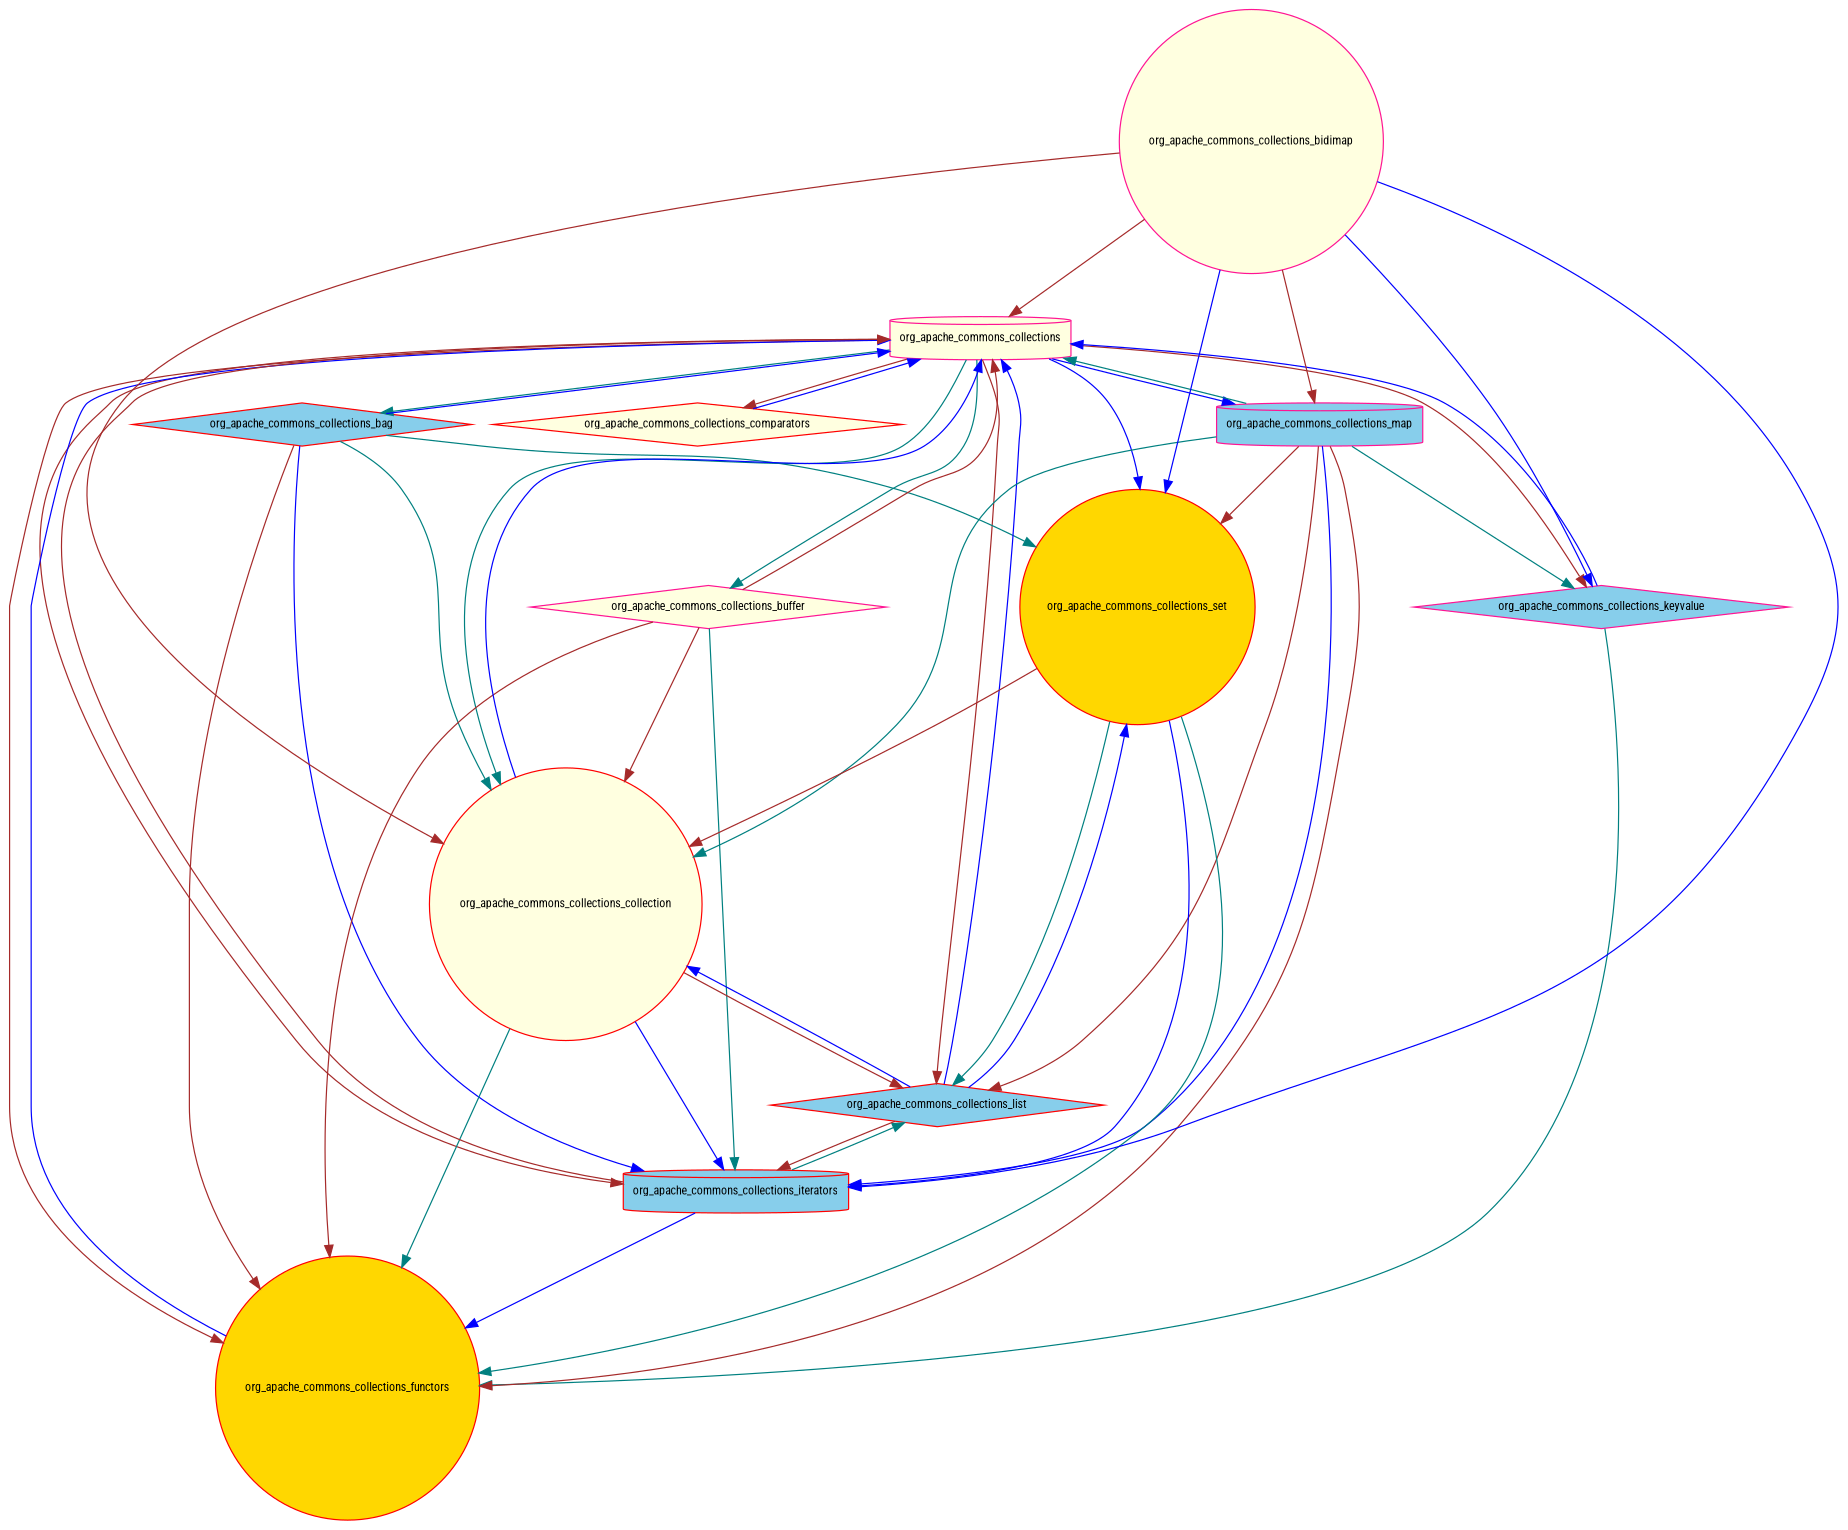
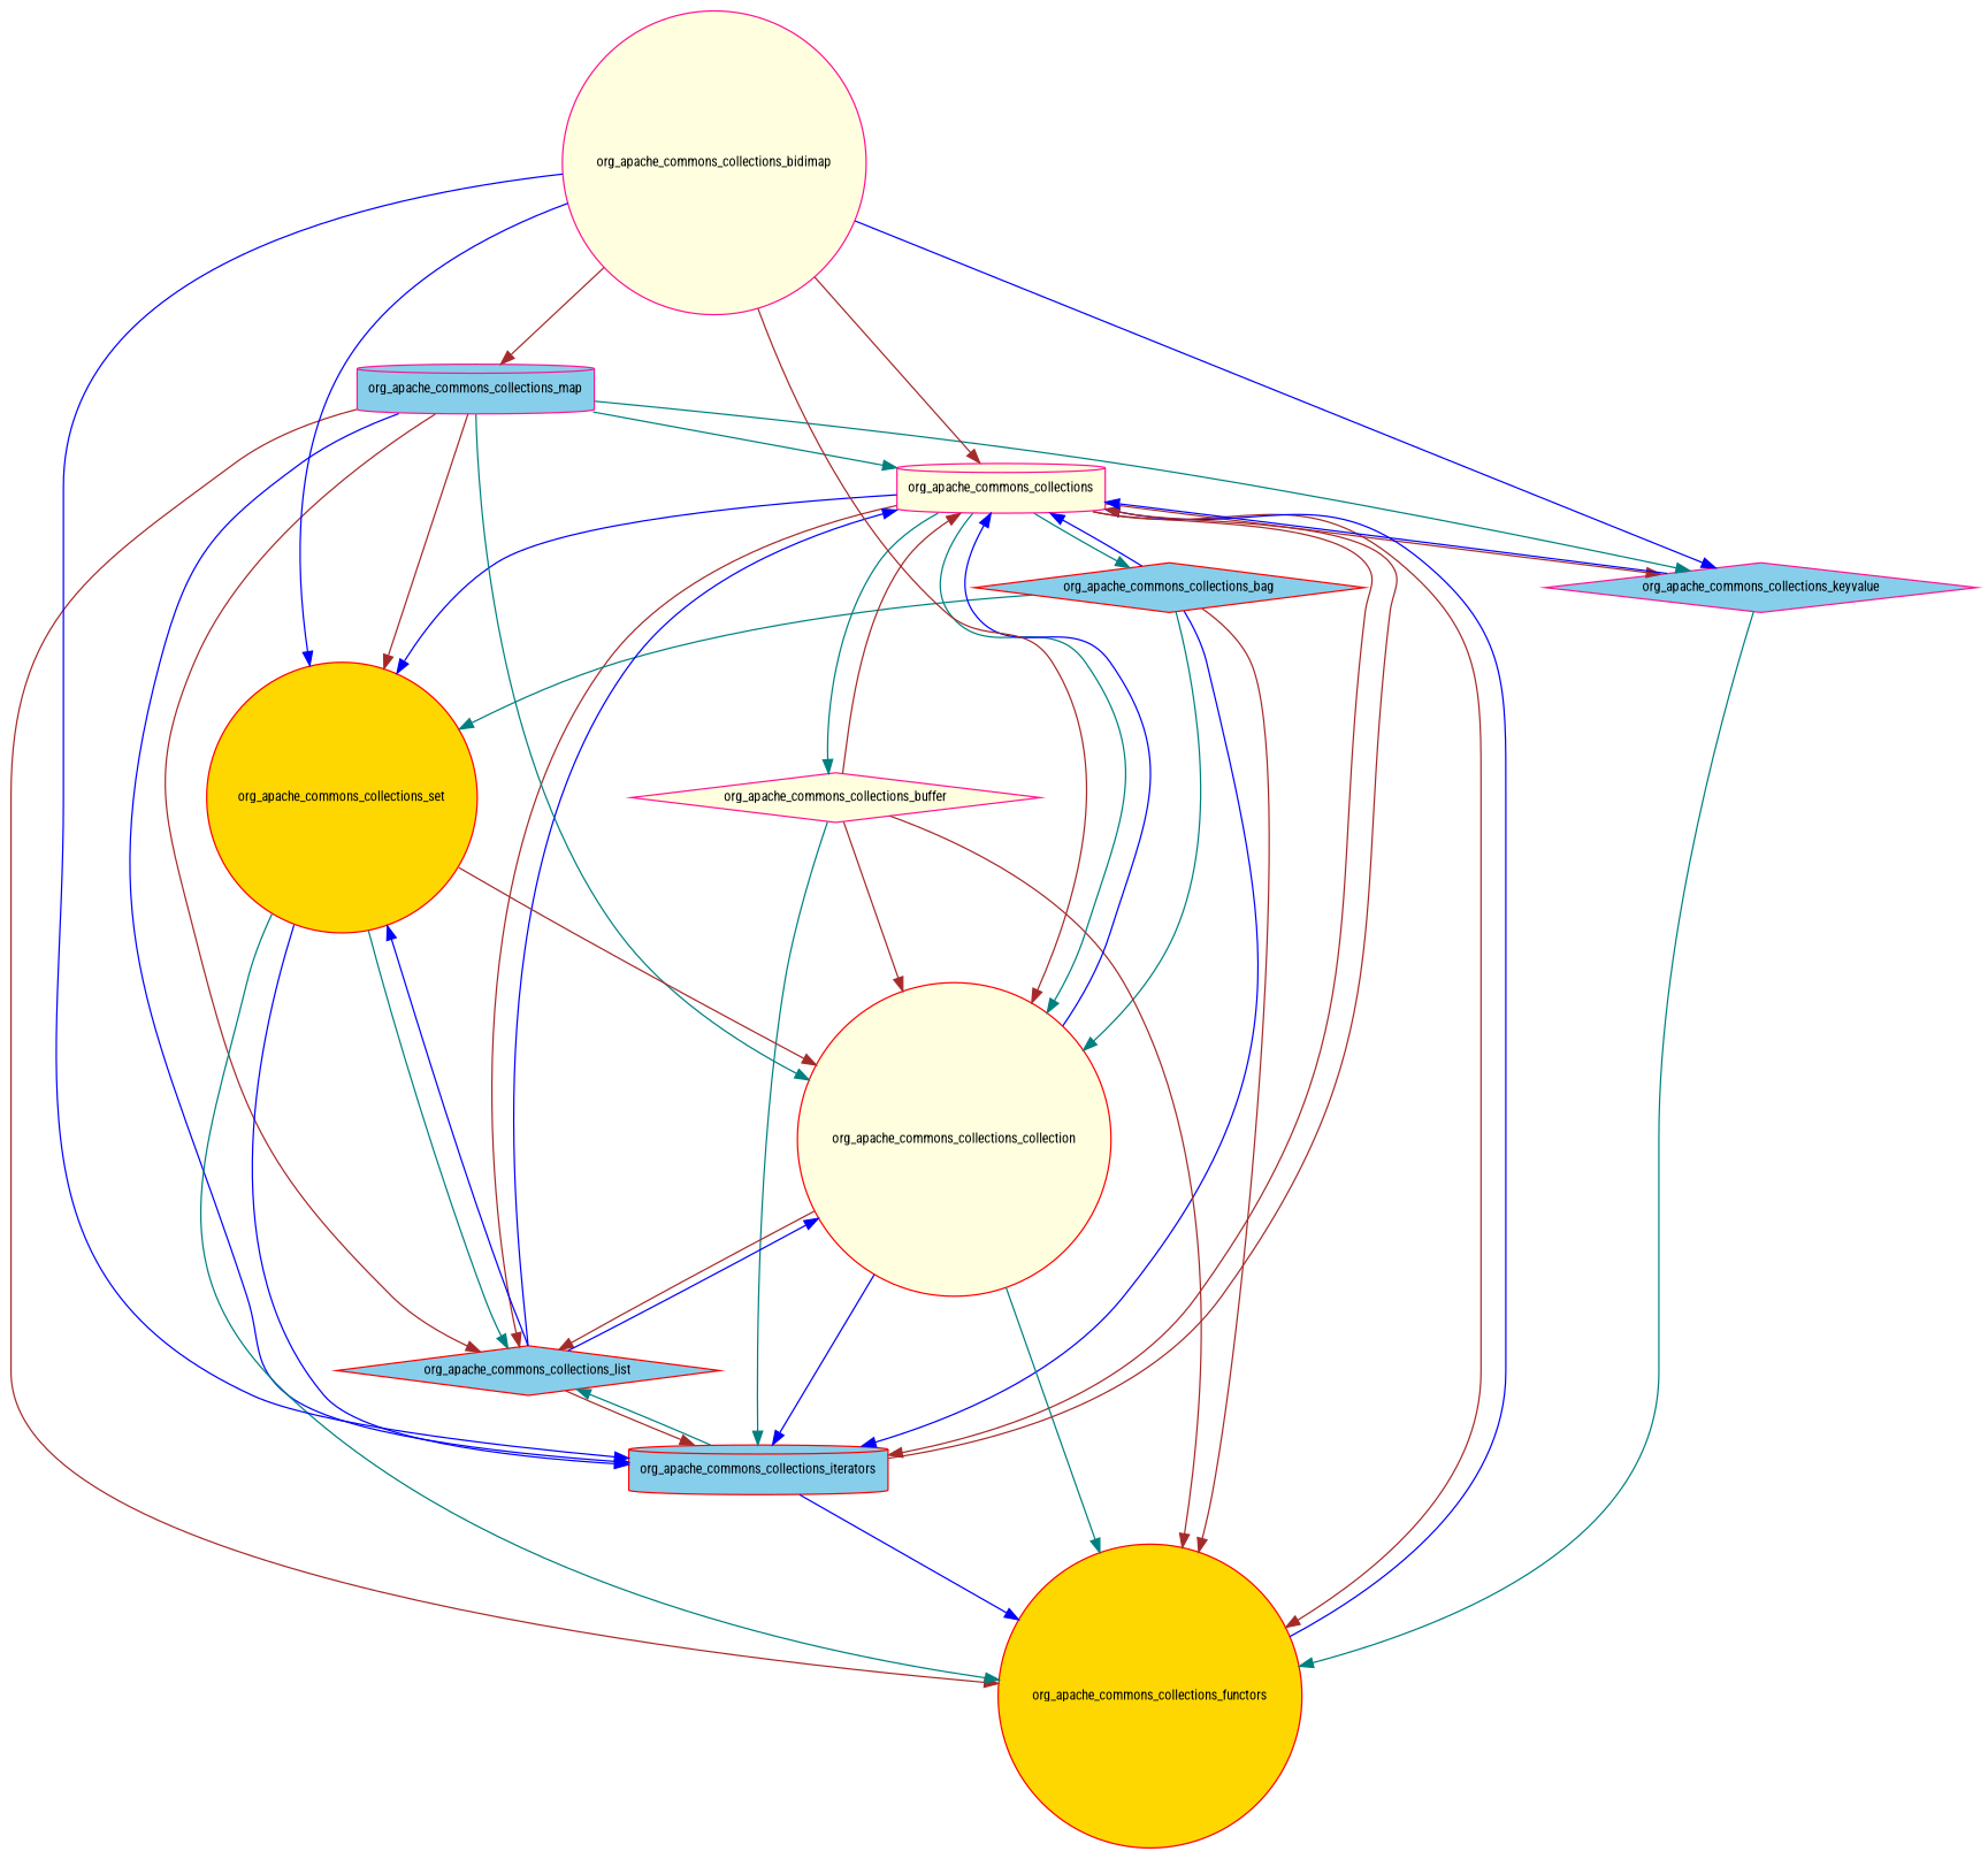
  digraph {
    fontname="Roboto Condensed"
    node [color=red fillcolor=lightyellow fontname="Roboto Condensed" fontsize=10.0 shape=diamond style=filled]
    edge [color=brown fontname="Roboto Condensed"]
    org_apache_commons_collections [color=deeppink shape=cylinder]
    org_apache_commons_collections_bag [fillcolor=skyblue]
    org_apache_commons_collections_buffer [color=deeppink]
    org_apache_commons_collections_collection [shape=circle]
-   org_apache_commons_collections_comparators
    org_apache_commons_collections_functors [fillcolor=gold shape=circle]
    org_apache_commons_collections_iterators [fillcolor=skyblue shape=cylinder]
    org_apache_commons_collections_keyvalue [color=deeppink fillcolor=skyblue]
    org_apache_commons_collections_list [fillcolor=skyblue]
    org_apache_commons_collections_map [color=deeppink fillcolor=skyblue shape=cylinder]
    org_apache_commons_collections_set [fillcolor=gold shape=circle]
    org_apache_commons_collections_bidimap [color=deeppink shape=circle]
    org_apache_commons_collections -> org_apache_commons_collections_bag [color=teal]
    org_apache_commons_collections -> org_apache_commons_collections_buffer [color=teal]
    org_apache_commons_collections -> org_apache_commons_collections_collection [color=teal]
-   org_apache_commons_collections -> org_apache_commons_collections_comparators
    org_apache_commons_collections -> org_apache_commons_collections_functors
    org_apache_commons_collections -> org_apache_commons_collections_iterators
    org_apache_commons_collections -> org_apache_commons_collections_keyvalue
    org_apache_commons_collections -> org_apache_commons_collections_list
-   org_apache_commons_collections -> org_apache_commons_collections_map [color=blue]
    org_apache_commons_collections -> org_apache_commons_collections_set [color=blue]
    org_apache_commons_collections_bag -> org_apache_commons_collections [color=blue]
    org_apache_commons_collections_bag -> org_apache_commons_collections_collection [color=teal]
    org_apache_commons_collections_bag -> org_apache_commons_collections_functors
    org_apache_commons_collections_bag -> org_apache_commons_collections_iterators [color=blue]
    org_apache_commons_collections_bag -> org_apache_commons_collections_set [color=teal]
    org_apache_commons_collections_buffer -> org_apache_commons_collections
    org_apache_commons_collections_buffer -> org_apache_commons_collections_collection
    org_apache_commons_collections_buffer -> org_apache_commons_collections_functors
    org_apache_commons_collections_buffer -> org_apache_commons_collections_iterators [color=teal]
    org_apache_commons_collections_collection -> org_apache_commons_collections [color=blue]
    org_apache_commons_collections_collection -> org_apache_commons_collections_functors [color=teal]
    org_apache_commons_collections_collection -> org_apache_commons_collections_iterators [color=blue]
    org_apache_commons_collections_collection -> org_apache_commons_collections_list
-   org_apache_commons_collections_comparators -> org_apache_commons_collections [color=blue]
    org_apache_commons_collections_functors -> org_apache_commons_collections [color=blue]
    org_apache_commons_collections_iterators -> org_apache_commons_collections
    org_apache_commons_collections_iterators -> org_apache_commons_collections_functors [color=blue]
    org_apache_commons_collections_iterators -> org_apache_commons_collections_list [color=teal]
    org_apache_commons_collections_keyvalue -> org_apache_commons_collections [color=blue]
    org_apache_commons_collections_keyvalue -> org_apache_commons_collections_functors [color=teal]
    org_apache_commons_collections_list -> org_apache_commons_collections [color=blue]
    org_apache_commons_collections_list -> org_apache_commons_collections_collection [color=blue]
    org_apache_commons_collections_list -> org_apache_commons_collections_iterators
    org_apache_commons_collections_list -> org_apache_commons_collections_set [color=blue]
    org_apache_commons_collections_map -> org_apache_commons_collections [color=teal]
    org_apache_commons_collections_map -> org_apache_commons_collections_collection [color=teal]
    org_apache_commons_collections_map -> org_apache_commons_collections_functors
    org_apache_commons_collections_map -> org_apache_commons_collections_iterators [color=blue]
    org_apache_commons_collections_map -> org_apache_commons_collections_keyvalue [color=teal]
    org_apache_commons_collections_map -> org_apache_commons_collections_list
    org_apache_commons_collections_map -> org_apache_commons_collections_set
    org_apache_commons_collections_set -> org_apache_commons_collections_collection
    org_apache_commons_collections_set -> org_apache_commons_collections_functors [color=teal]
    org_apache_commons_collections_set -> org_apache_commons_collections_iterators [color=blue]
    org_apache_commons_collections_set -> org_apache_commons_collections_list [color=teal]
    org_apache_commons_collections_bidimap -> org_apache_commons_collections
    org_apache_commons_collections_bidimap -> org_apache_commons_collections_collection
    org_apache_commons_collections_bidimap -> org_apache_commons_collections_iterators [color=blue]
    org_apache_commons_collections_bidimap -> org_apache_commons_collections_keyvalue [color=blue]
    org_apache_commons_collections_bidimap -> org_apache_commons_collections_map
    org_apache_commons_collections_bidimap -> org_apache_commons_collections_set [color=blue]
  }
